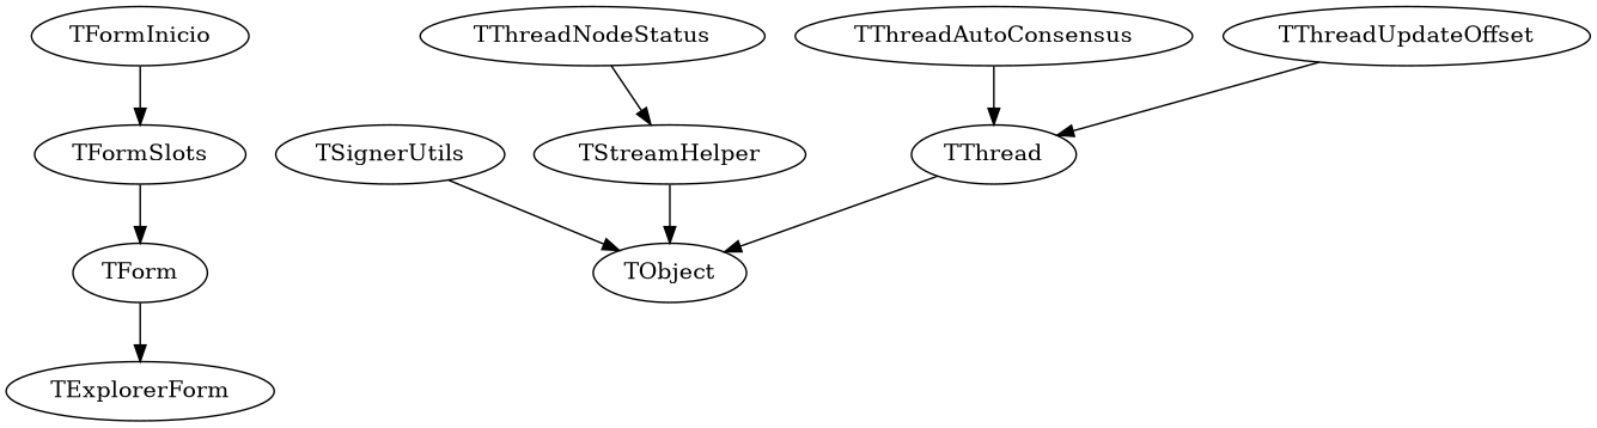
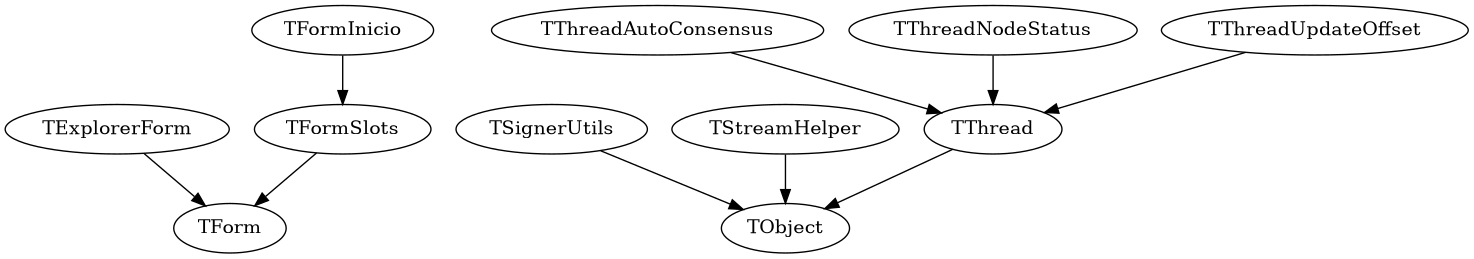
  digraph {
    TExplorerForm
    TForm
    TFormInicio
    TFormSlots
    TSignerUtils
    TObject
    TStreamHelper
    TThread
    TThreadAutoConsensus
    TThreadNodeStatus
    TThreadUpdateOffset
-   TForm -> TExplorerForm
+   TExplorerForm -> TForm
    TFormInicio -> TFormSlots
    TFormSlots -> TForm
    TSignerUtils -> TObject
    TStreamHelper -> TObject
    TThread -> TObject
    TThreadAutoConsensus -> TThread
-   TThreadNodeStatus -> TStreamHelper
+   TThreadNodeStatus -> TThread
    TThreadUpdateOffset -> TThread
  }
